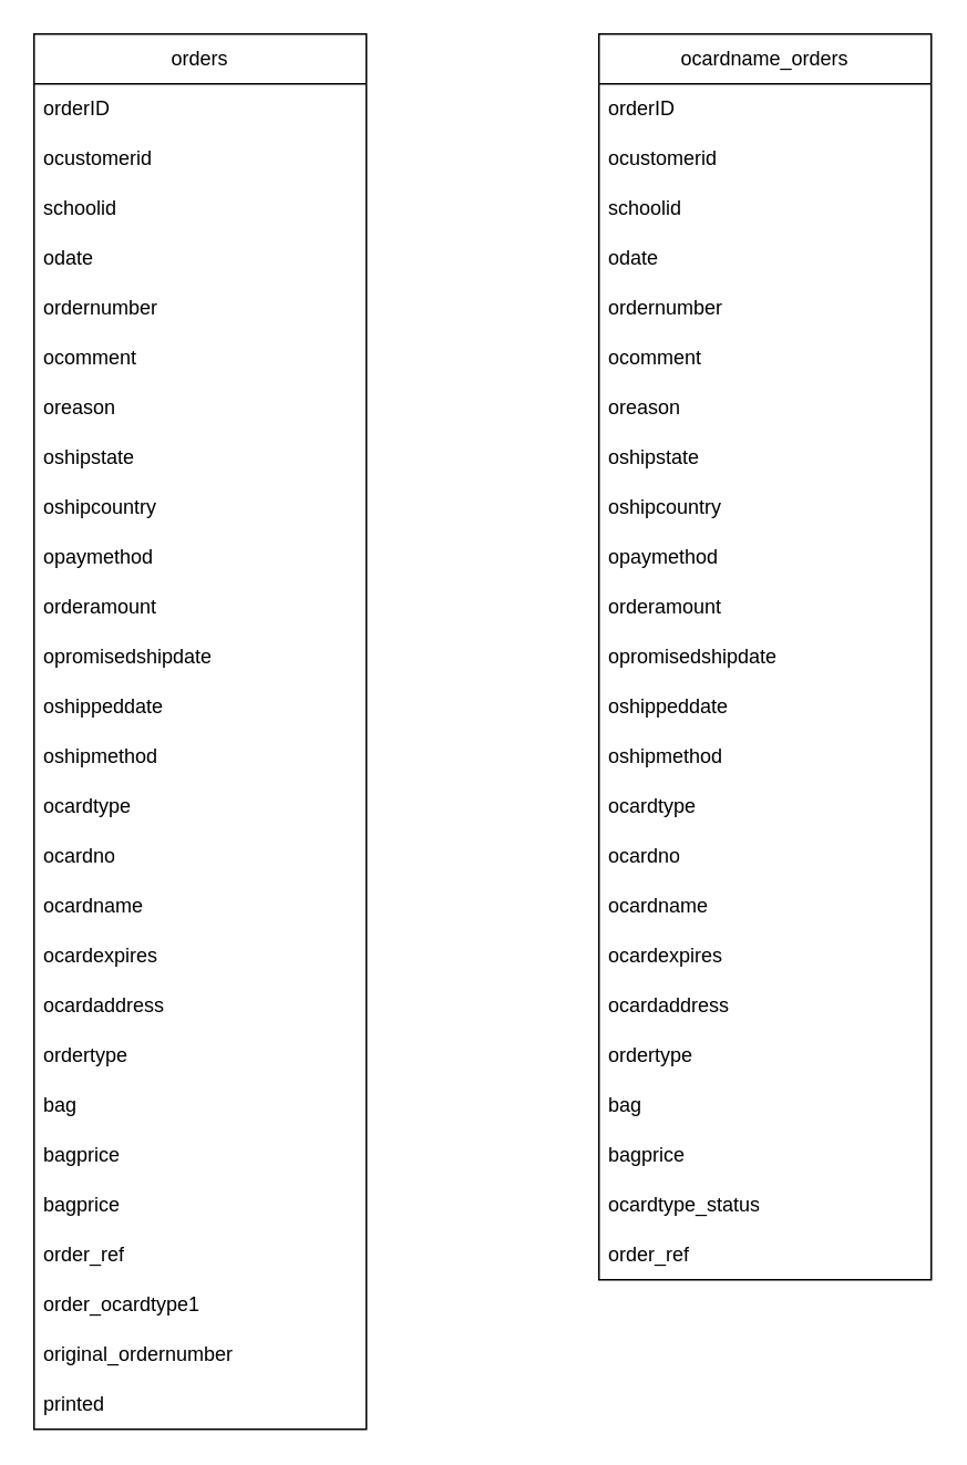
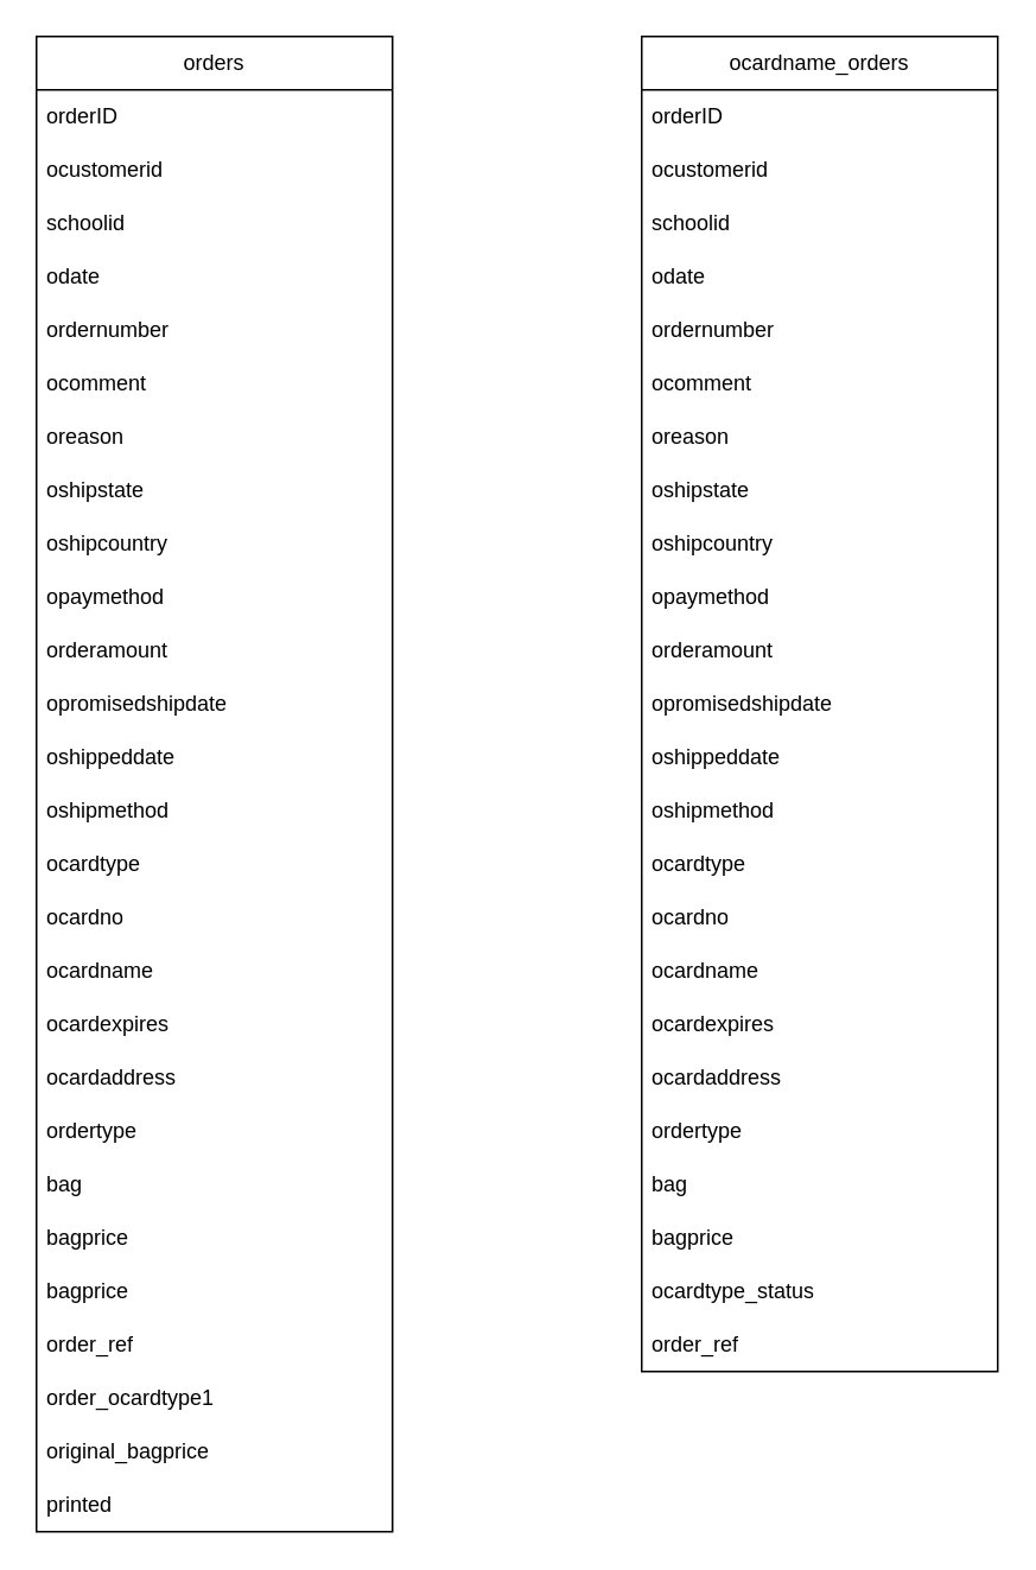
  <mxCell id="0" />
  <mxCell id="1" parent="0" />
  <mxCell id="2" value="orders" style="swimlane;fontStyle=0;childLayout=stackLayout;horizontal=1;startSize=30;horizontalStack=0;resizeParent=1;resizeParentMax=0;resizeLast=0;collapsible=1;marginBottom=0;whiteSpace=wrap;html=1;" vertex="1" parent="1"><mxGeometry x="20" y="20" width="200" height="840" as="geometry" /></mxCell>
  <mxCell id="3" value="orderID" style="text;strokeColor=none;fillColor=none;align=left;verticalAlign=middle;spacingLeft=4;spacingRight=4;overflow=hidden;points=[[0,0.5],[1,0.5]];portConstraint=eastwest;rotatable=0;whiteSpace=wrap;html=1;" vertex="1" parent="2"><mxGeometry y="30" width="200" height="30" as="geometry" /></mxCell>
  <mxCell id="4" value="ocustomerid" style="text;strokeColor=none;fillColor=none;align=left;verticalAlign=middle;spacingLeft=4;spacingRight=4;overflow=hidden;points=[[0,0.5],[1,0.5]];portConstraint=eastwest;rotatable=0;whiteSpace=wrap;html=1;" vertex="1" parent="2"><mxGeometry y="60" width="200" height="30" as="geometry" /></mxCell>
  <mxCell id="5" value="schoolid" style="text;strokeColor=none;fillColor=none;align=left;verticalAlign=middle;spacingLeft=4;spacingRight=4;overflow=hidden;points=[[0,0.5],[1,0.5]];portConstraint=eastwest;rotatable=0;whiteSpace=wrap;html=1;" vertex="1" parent="2"><mxGeometry y="90" width="200" height="30" as="geometry" /></mxCell>
  <mxCell id="6" value="odate" style="text;strokeColor=none;fillColor=none;align=left;verticalAlign=middle;spacingLeft=4;spacingRight=4;overflow=hidden;points=[[0,0.5],[1,0.5]];portConstraint=eastwest;rotatable=0;whiteSpace=wrap;html=1;" vertex="1" parent="2"><mxGeometry y="120" width="200" height="30" as="geometry" /></mxCell>
  <mxCell id="7" value="ordernumber" style="text;strokeColor=none;fillColor=none;align=left;verticalAlign=middle;spacingLeft=4;spacingRight=4;overflow=hidden;points=[[0,0.5],[1,0.5]];portConstraint=eastwest;rotatable=0;whiteSpace=wrap;html=1;" vertex="1" parent="2"><mxGeometry y="150" width="200" height="30" as="geometry" /></mxCell>
  <mxCell id="8" value="ocomment" style="text;strokeColor=none;fillColor=none;align=left;verticalAlign=middle;spacingLeft=4;spacingRight=4;overflow=hidden;points=[[0,0.5],[1,0.5]];portConstraint=eastwest;rotatable=0;whiteSpace=wrap;html=1;" vertex="1" parent="2"><mxGeometry y="180" width="200" height="30" as="geometry" /></mxCell>
  <mxCell id="9" value="oreason" style="text;strokeColor=none;fillColor=none;align=left;verticalAlign=middle;spacingLeft=4;spacingRight=4;overflow=hidden;points=[[0,0.5],[1,0.5]];portConstraint=eastwest;rotatable=0;whiteSpace=wrap;html=1;" vertex="1" parent="2"><mxGeometry y="210" width="200" height="30" as="geometry" /></mxCell>
  <mxCell id="10" value="oshipstate" style="text;strokeColor=none;fillColor=none;align=left;verticalAlign=middle;spacingLeft=4;spacingRight=4;overflow=hidden;points=[[0,0.5],[1,0.5]];portConstraint=eastwest;rotatable=0;whiteSpace=wrap;html=1;" vertex="1" parent="2"><mxGeometry y="240" width="200" height="30" as="geometry" /></mxCell>
  <mxCell id="11" value="oshipcountry" style="text;strokeColor=none;fillColor=none;align=left;verticalAlign=middle;spacingLeft=4;spacingRight=4;overflow=hidden;points=[[0,0.5],[1,0.5]];portConstraint=eastwest;rotatable=0;whiteSpace=wrap;html=1;" vertex="1" parent="2"><mxGeometry y="270" width="200" height="30" as="geometry" /></mxCell>
  <mxCell id="12" value="opaymethod" style="text;strokeColor=none;fillColor=none;align=left;verticalAlign=middle;spacingLeft=4;spacingRight=4;overflow=hidden;points=[[0,0.5],[1,0.5]];portConstraint=eastwest;rotatable=0;whiteSpace=wrap;html=1;" vertex="1" parent="2"><mxGeometry y="300" width="200" height="30" as="geometry" /></mxCell>
  <mxCell id="13" value="orderamount" style="text;strokeColor=none;fillColor=none;align=left;verticalAlign=middle;spacingLeft=4;spacingRight=4;overflow=hidden;points=[[0,0.5],[1,0.5]];portConstraint=eastwest;rotatable=0;whiteSpace=wrap;html=1;" vertex="1" parent="2"><mxGeometry y="330" width="200" height="30" as="geometry" /></mxCell>
  <mxCell id="14" value="opromisedshipdate" style="text;strokeColor=none;fillColor=none;align=left;verticalAlign=middle;spacingLeft=4;spacingRight=4;overflow=hidden;points=[[0,0.5],[1,0.5]];portConstraint=eastwest;rotatable=0;whiteSpace=wrap;html=1;" vertex="1" parent="2"><mxGeometry y="360" width="200" height="30" as="geometry" /></mxCell>
  <mxCell id="15" value="oshippeddate" style="text;strokeColor=none;fillColor=none;align=left;verticalAlign=middle;spacingLeft=4;spacingRight=4;overflow=hidden;points=[[0,0.5],[1,0.5]];portConstraint=eastwest;rotatable=0;whiteSpace=wrap;html=1;" vertex="1" parent="2"><mxGeometry y="390" width="200" height="30" as="geometry" /></mxCell>
  <mxCell id="16" value="oshipmethod" style="text;strokeColor=none;fillColor=none;align=left;verticalAlign=middle;spacingLeft=4;spacingRight=4;overflow=hidden;points=[[0,0.5],[1,0.5]];portConstraint=eastwest;rotatable=0;whiteSpace=wrap;html=1;" vertex="1" parent="2"><mxGeometry y="420" width="200" height="30" as="geometry" /></mxCell>
  <mxCell id="17" value="ocardtype" style="text;strokeColor=none;fillColor=none;align=left;verticalAlign=middle;spacingLeft=4;spacingRight=4;overflow=hidden;points=[[0,0.5],[1,0.5]];portConstraint=eastwest;rotatable=0;whiteSpace=wrap;html=1;" vertex="1" parent="2"><mxGeometry y="450" width="200" height="30" as="geometry" /></mxCell>
  <mxCell id="18" value="ocardno" style="text;strokeColor=none;fillColor=none;align=left;verticalAlign=middle;spacingLeft=4;spacingRight=4;overflow=hidden;points=[[0,0.5],[1,0.5]];portConstraint=eastwest;rotatable=0;whiteSpace=wrap;html=1;" vertex="1" parent="2"><mxGeometry y="480" width="200" height="30" as="geometry" /></mxCell>
  <mxCell id="19" value="ocardname" style="text;strokeColor=none;fillColor=none;align=left;verticalAlign=middle;spacingLeft=4;spacingRight=4;overflow=hidden;points=[[0,0.5],[1,0.5]];portConstraint=eastwest;rotatable=0;whiteSpace=wrap;html=1;" vertex="1" parent="2"><mxGeometry y="510" width="200" height="30" as="geometry" /></mxCell>
  <mxCell id="20" value="ocardexpires" style="text;strokeColor=none;fillColor=none;align=left;verticalAlign=middle;spacingLeft=4;spacingRight=4;overflow=hidden;points=[[0,0.5],[1,0.5]];portConstraint=eastwest;rotatable=0;whiteSpace=wrap;html=1;" vertex="1" parent="2"><mxGeometry y="540" width="200" height="30" as="geometry" /></mxCell>
  <mxCell id="21" value="ocardaddress" style="text;strokeColor=none;fillColor=none;align=left;verticalAlign=middle;spacingLeft=4;spacingRight=4;overflow=hidden;points=[[0,0.5],[1,0.5]];portConstraint=eastwest;rotatable=0;whiteSpace=wrap;html=1;" vertex="1" parent="2"><mxGeometry y="570" width="200" height="30" as="geometry" /></mxCell>
  <mxCell id="22" value="ordertype" style="text;strokeColor=none;fillColor=none;align=left;verticalAlign=middle;spacingLeft=4;spacingRight=4;overflow=hidden;points=[[0,0.5],[1,0.5]];portConstraint=eastwest;rotatable=0;whiteSpace=wrap;html=1;" vertex="1" parent="2"><mxGeometry y="600" width="200" height="30" as="geometry" /></mxCell>
  <mxCell id="23" value="bag" style="text;strokeColor=none;fillColor=none;align=left;verticalAlign=middle;spacingLeft=4;spacingRight=4;overflow=hidden;points=[[0,0.5],[1,0.5]];portConstraint=eastwest;rotatable=0;whiteSpace=wrap;html=1;" vertex="1" parent="2"><mxGeometry y="630" width="200" height="30" as="geometry" /></mxCell>
  <mxCell id="24" value="bagprice" style="text;strokeColor=none;fillColor=none;align=left;verticalAlign=middle;spacingLeft=4;spacingRight=4;overflow=hidden;points=[[0,0.5],[1,0.5]];portConstraint=eastwest;rotatable=0;whiteSpace=wrap;html=1;" vertex="1" parent="2"><mxGeometry y="660" width="200" height="30" as="geometry" /></mxCell>
  <mxCell id="25" value="bagprice" style="text;strokeColor=none;fillColor=none;align=left;verticalAlign=middle;spacingLeft=4;spacingRight=4;overflow=hidden;points=[[0,0.5],[1,0.5]];portConstraint=eastwest;rotatable=0;whiteSpace=wrap;html=1;" vertex="1" parent="2"><mxGeometry y="690" width="200" height="30" as="geometry" /></mxCell>
  <mxCell id="26" value="order_ref" style="text;strokeColor=none;fillColor=none;align=left;verticalAlign=middle;spacingLeft=4;spacingRight=4;overflow=hidden;points=[[0,0.5],[1,0.5]];portConstraint=eastwest;rotatable=0;whiteSpace=wrap;html=1;" vertex="1" parent="2"><mxGeometry y="720" width="200" height="30" as="geometry" /></mxCell>
  <mxCell id="27" value="order_ocardtype1" style="text;strokeColor=none;fillColor=none;align=left;verticalAlign=middle;spacingLeft=4;spacingRight=4;overflow=hidden;points=[[0,0.5],[1,0.5]];portConstraint=eastwest;rotatable=0;whiteSpace=wrap;html=1;" vertex="1" parent="2"><mxGeometry y="750" width="200" height="30" as="geometry" /></mxCell>
- <mxCell id="28" value="original_ordernumber" style="text;strokeColor=none;fillColor=none;align=left;verticalAlign=middle;spacingLeft=4;spacingRight=4;overflow=hidden;points=[[0,0.5],[1,0.5]];portConstraint=eastwest;rotatable=0;whiteSpace=wrap;html=1;" vertex="1" parent="2"><mxGeometry y="780" width="200" height="30" as="geometry" /></mxCell>
+ <mxCell id="28" value="original_bagprice" style="text;strokeColor=none;fillColor=none;align=left;verticalAlign=middle;spacingLeft=4;spacingRight=4;overflow=hidden;points=[[0,0.5],[1,0.5]];portConstraint=eastwest;rotatable=0;whiteSpace=wrap;html=1;" vertex="1" parent="2"><mxGeometry y="780" width="200" height="30" as="geometry" /></mxCell>
  <mxCell id="29" value="printed" style="text;strokeColor=none;fillColor=none;align=left;verticalAlign=middle;spacingLeft=4;spacingRight=4;overflow=hidden;points=[[0,0.5],[1,0.5]];portConstraint=eastwest;rotatable=0;whiteSpace=wrap;html=1;" vertex="1" parent="2"><mxGeometry y="810" width="200" height="30" as="geometry" /></mxCell>
  <mxCell id="30" value="ocardname_orders" style="swimlane;fontStyle=0;childLayout=stackLayout;horizontal=1;startSize=30;horizontalStack=0;resizeParent=1;resizeParentMax=0;resizeLast=0;collapsible=1;marginBottom=0;whiteSpace=wrap;html=1;" vertex="1" parent="1"><mxGeometry x="360" y="20" width="200" height="750" as="geometry" /></mxCell>
  <mxCell id="31" value="orderID" style="text;strokeColor=none;fillColor=none;align=left;verticalAlign=middle;spacingLeft=4;spacingRight=4;overflow=hidden;points=[[0,0.5],[1,0.5]];portConstraint=eastwest;rotatable=0;whiteSpace=wrap;html=1;" vertex="1" parent="30"><mxGeometry y="30" width="200" height="30" as="geometry" /></mxCell>
  <mxCell id="32" value="ocustomerid" style="text;strokeColor=none;fillColor=none;align=left;verticalAlign=middle;spacingLeft=4;spacingRight=4;overflow=hidden;points=[[0,0.5],[1,0.5]];portConstraint=eastwest;rotatable=0;whiteSpace=wrap;html=1;" vertex="1" parent="30"><mxGeometry y="60" width="200" height="30" as="geometry" /></mxCell>
  <mxCell id="33" value="schoolid" style="text;strokeColor=none;fillColor=none;align=left;verticalAlign=middle;spacingLeft=4;spacingRight=4;overflow=hidden;points=[[0,0.5],[1,0.5]];portConstraint=eastwest;rotatable=0;whiteSpace=wrap;html=1;" vertex="1" parent="30"><mxGeometry y="90" width="200" height="30" as="geometry" /></mxCell>
  <mxCell id="34" value="odate" style="text;strokeColor=none;fillColor=none;align=left;verticalAlign=middle;spacingLeft=4;spacingRight=4;overflow=hidden;points=[[0,0.5],[1,0.5]];portConstraint=eastwest;rotatable=0;whiteSpace=wrap;html=1;" vertex="1" parent="30"><mxGeometry y="120" width="200" height="30" as="geometry" /></mxCell>
  <mxCell id="35" value="ordernumber" style="text;strokeColor=none;fillColor=none;align=left;verticalAlign=middle;spacingLeft=4;spacingRight=4;overflow=hidden;points=[[0,0.5],[1,0.5]];portConstraint=eastwest;rotatable=0;whiteSpace=wrap;html=1;" vertex="1" parent="30"><mxGeometry y="150" width="200" height="30" as="geometry" /></mxCell>
  <mxCell id="36" value="ocomment" style="text;strokeColor=none;fillColor=none;align=left;verticalAlign=middle;spacingLeft=4;spacingRight=4;overflow=hidden;points=[[0,0.5],[1,0.5]];portConstraint=eastwest;rotatable=0;whiteSpace=wrap;html=1;" vertex="1" parent="30"><mxGeometry y="180" width="200" height="30" as="geometry" /></mxCell>
  <mxCell id="37" value="oreason" style="text;strokeColor=none;fillColor=none;align=left;verticalAlign=middle;spacingLeft=4;spacingRight=4;overflow=hidden;points=[[0,0.5],[1,0.5]];portConstraint=eastwest;rotatable=0;whiteSpace=wrap;html=1;" vertex="1" parent="30"><mxGeometry y="210" width="200" height="30" as="geometry" /></mxCell>
  <mxCell id="38" value="oshipstate" style="text;strokeColor=none;fillColor=none;align=left;verticalAlign=middle;spacingLeft=4;spacingRight=4;overflow=hidden;points=[[0,0.5],[1,0.5]];portConstraint=eastwest;rotatable=0;whiteSpace=wrap;html=1;" vertex="1" parent="30"><mxGeometry y="240" width="200" height="30" as="geometry" /></mxCell>
  <mxCell id="39" value="oshipcountry" style="text;strokeColor=none;fillColor=none;align=left;verticalAlign=middle;spacingLeft=4;spacingRight=4;overflow=hidden;points=[[0,0.5],[1,0.5]];portConstraint=eastwest;rotatable=0;whiteSpace=wrap;html=1;" vertex="1" parent="30"><mxGeometry y="270" width="200" height="30" as="geometry" /></mxCell>
  <mxCell id="40" value="opaymethod" style="text;strokeColor=none;fillColor=none;align=left;verticalAlign=middle;spacingLeft=4;spacingRight=4;overflow=hidden;points=[[0,0.5],[1,0.5]];portConstraint=eastwest;rotatable=0;whiteSpace=wrap;html=1;" vertex="1" parent="30"><mxGeometry y="300" width="200" height="30" as="geometry" /></mxCell>
  <mxCell id="41" value="orderamount" style="text;strokeColor=none;fillColor=none;align=left;verticalAlign=middle;spacingLeft=4;spacingRight=4;overflow=hidden;points=[[0,0.5],[1,0.5]];portConstraint=eastwest;rotatable=0;whiteSpace=wrap;html=1;" vertex="1" parent="30"><mxGeometry y="330" width="200" height="30" as="geometry" /></mxCell>
  <mxCell id="42" value="opromisedshipdate" style="text;strokeColor=none;fillColor=none;align=left;verticalAlign=middle;spacingLeft=4;spacingRight=4;overflow=hidden;points=[[0,0.5],[1,0.5]];portConstraint=eastwest;rotatable=0;whiteSpace=wrap;html=1;" vertex="1" parent="30"><mxGeometry y="360" width="200" height="30" as="geometry" /></mxCell>
  <mxCell id="43" value="oshippeddate" style="text;strokeColor=none;fillColor=none;align=left;verticalAlign=middle;spacingLeft=4;spacingRight=4;overflow=hidden;points=[[0,0.5],[1,0.5]];portConstraint=eastwest;rotatable=0;whiteSpace=wrap;html=1;" vertex="1" parent="30"><mxGeometry y="390" width="200" height="30" as="geometry" /></mxCell>
  <mxCell id="44" value="oshipmethod" style="text;strokeColor=none;fillColor=none;align=left;verticalAlign=middle;spacingLeft=4;spacingRight=4;overflow=hidden;points=[[0,0.5],[1,0.5]];portConstraint=eastwest;rotatable=0;whiteSpace=wrap;html=1;" vertex="1" parent="30"><mxGeometry y="420" width="200" height="30" as="geometry" /></mxCell>
  <mxCell id="45" value="ocardtype" style="text;strokeColor=none;fillColor=none;align=left;verticalAlign=middle;spacingLeft=4;spacingRight=4;overflow=hidden;points=[[0,0.5],[1,0.5]];portConstraint=eastwest;rotatable=0;whiteSpace=wrap;html=1;" vertex="1" parent="30"><mxGeometry y="450" width="200" height="30" as="geometry" /></mxCell>
  <mxCell id="46" value="ocardno" style="text;strokeColor=none;fillColor=none;align=left;verticalAlign=middle;spacingLeft=4;spacingRight=4;overflow=hidden;points=[[0,0.5],[1,0.5]];portConstraint=eastwest;rotatable=0;whiteSpace=wrap;html=1;" vertex="1" parent="30"><mxGeometry y="480" width="200" height="30" as="geometry" /></mxCell>
  <mxCell id="47" value="ocardname" style="text;strokeColor=none;fillColor=none;align=left;verticalAlign=middle;spacingLeft=4;spacingRight=4;overflow=hidden;points=[[0,0.5],[1,0.5]];portConstraint=eastwest;rotatable=0;whiteSpace=wrap;html=1;" vertex="1" parent="30"><mxGeometry y="510" width="200" height="30" as="geometry" /></mxCell>
  <mxCell id="48" value="ocardexpires" style="text;strokeColor=none;fillColor=none;align=left;verticalAlign=middle;spacingLeft=4;spacingRight=4;overflow=hidden;points=[[0,0.5],[1,0.5]];portConstraint=eastwest;rotatable=0;whiteSpace=wrap;html=1;" vertex="1" parent="30"><mxGeometry y="540" width="200" height="30" as="geometry" /></mxCell>
  <mxCell id="49" value="ocardaddress" style="text;strokeColor=none;fillColor=none;align=left;verticalAlign=middle;spacingLeft=4;spacingRight=4;overflow=hidden;points=[[0,0.5],[1,0.5]];portConstraint=eastwest;rotatable=0;whiteSpace=wrap;html=1;" vertex="1" parent="30"><mxGeometry y="570" width="200" height="30" as="geometry" /></mxCell>
  <mxCell id="50" value="ordertype" style="text;strokeColor=none;fillColor=none;align=left;verticalAlign=middle;spacingLeft=4;spacingRight=4;overflow=hidden;points=[[0,0.5],[1,0.5]];portConstraint=eastwest;rotatable=0;whiteSpace=wrap;html=1;" vertex="1" parent="30"><mxGeometry y="600" width="200" height="30" as="geometry" /></mxCell>
  <mxCell id="51" value="bag" style="text;strokeColor=none;fillColor=none;align=left;verticalAlign=middle;spacingLeft=4;spacingRight=4;overflow=hidden;points=[[0,0.5],[1,0.5]];portConstraint=eastwest;rotatable=0;whiteSpace=wrap;html=1;" vertex="1" parent="30"><mxGeometry y="630" width="200" height="30" as="geometry" /></mxCell>
  <mxCell id="52" value="bagprice" style="text;strokeColor=none;fillColor=none;align=left;verticalAlign=middle;spacingLeft=4;spacingRight=4;overflow=hidden;points=[[0,0.5],[1,0.5]];portConstraint=eastwest;rotatable=0;whiteSpace=wrap;html=1;" vertex="1" parent="30"><mxGeometry y="660" width="200" height="30" as="geometry" /></mxCell>
  <mxCell id="53" value="ocardtype_status" style="text;strokeColor=none;fillColor=none;align=left;verticalAlign=middle;spacingLeft=4;spacingRight=4;overflow=hidden;points=[[0,0.5],[1,0.5]];portConstraint=eastwest;rotatable=0;whiteSpace=wrap;html=1;" vertex="1" parent="30"><mxGeometry y="690" width="200" height="30" as="geometry" /></mxCell>
  <mxCell id="54" value="order_ref" style="text;strokeColor=none;fillColor=none;align=left;verticalAlign=middle;spacingLeft=4;spacingRight=4;overflow=hidden;points=[[0,0.5],[1,0.5]];portConstraint=eastwest;rotatable=0;whiteSpace=wrap;html=1;" vertex="1" parent="30"><mxGeometry y="720" width="200" height="30" as="geometry" /></mxCell>
